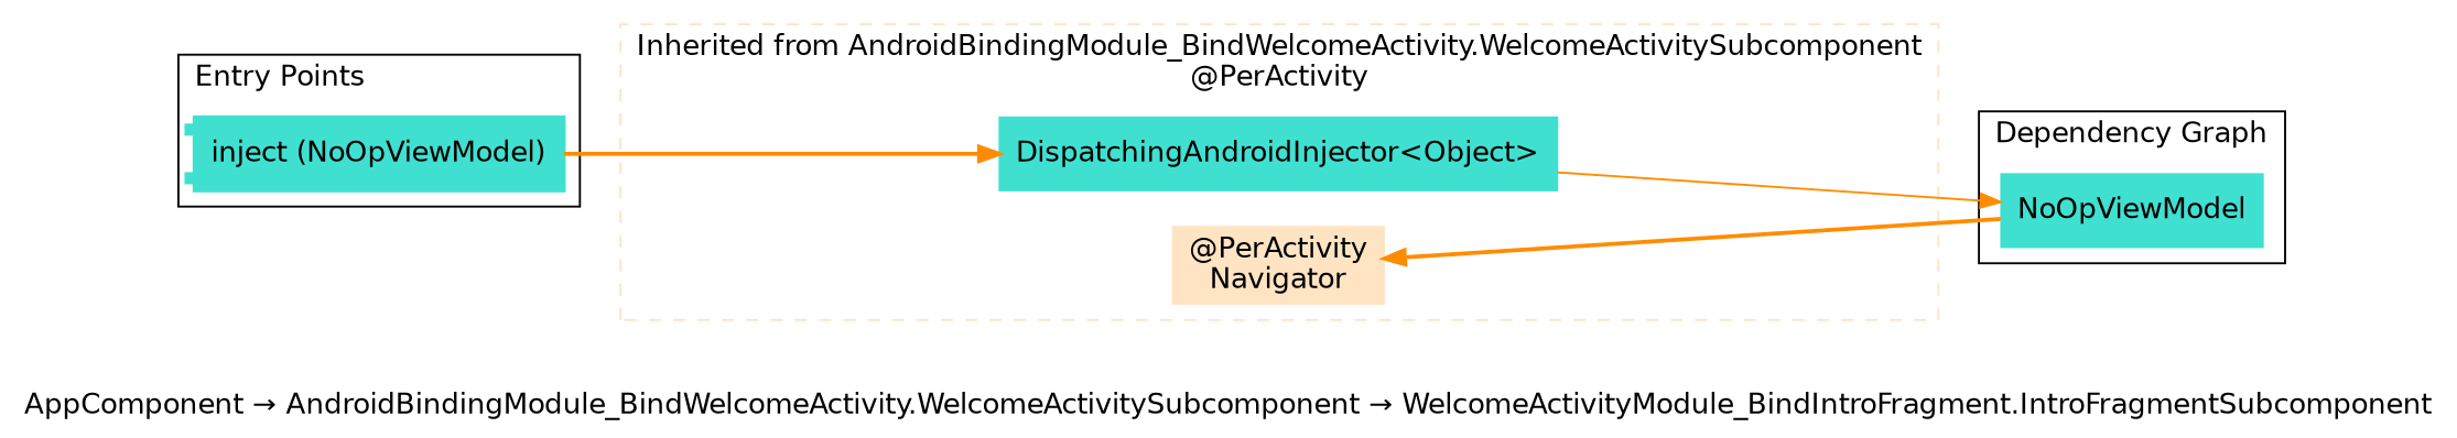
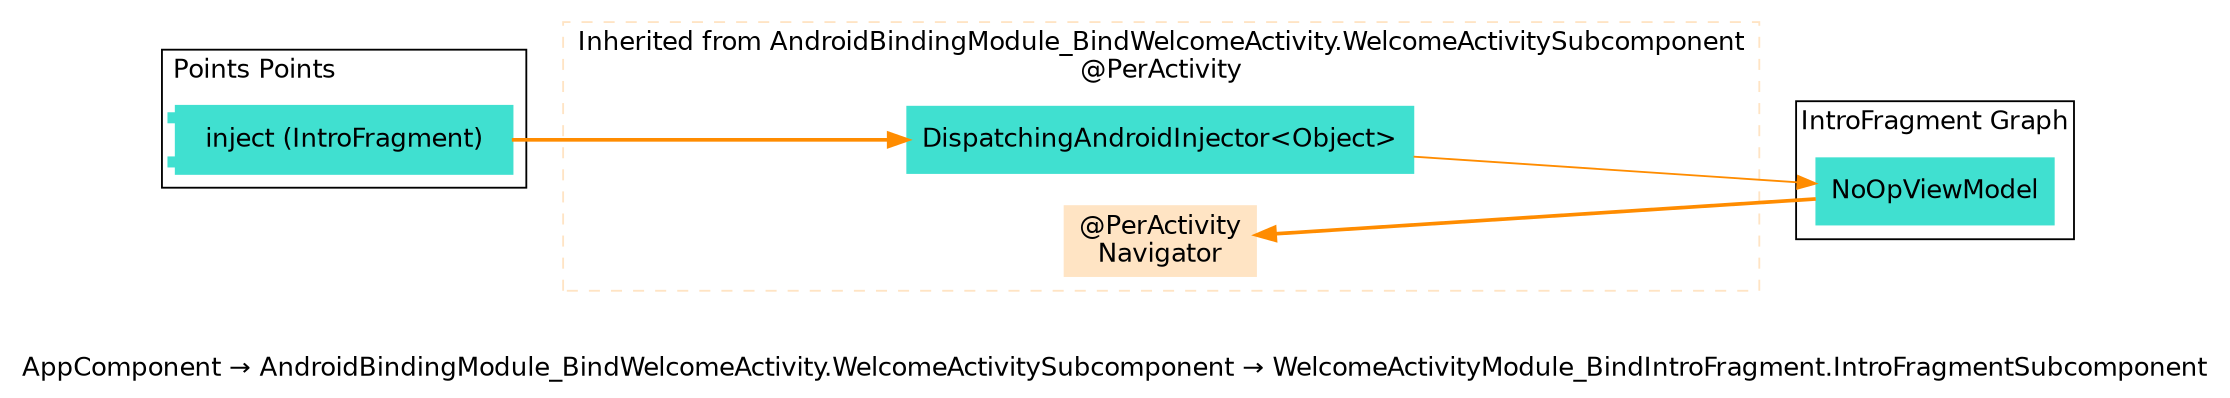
  digraph {
    compound=true
    fontname="DejaVu Sans"
    label="AppComponent → AndroidBindingModule_BindWelcomeActivity.WelcomeActivitySubcomponent → WelcomeActivityModule_BindIntroFragment.IntroFragmentSubcomponent"
    labeljust=l
    rankdir=LR
    node [color=turquoise fontname="DejaVu Sans" shape=rectangle style=filled]
    edge [color=darkorange fontname="DejaVu Sans" style=bold]
    n1 [label="DispatchingAndroidInjector<Object>"]
    n2 [color=bisque label="@PerActivity\nNavigator"]
-   n3 [label="inject (NoOpViewModel)" penwidth=2 shape=component]
+   n3 [label="inject (IntroFragment)" penwidth=2 shape=component]
    n4 [label=NoOpViewModel]
    subgraph cluster_1 {
      color=bisque
      label="Inherited from AndroidBindingModule_BindWelcomeActivity.WelcomeActivitySubcomponent\n@PerActivity"
      labeljust=c
      style=dashed
      n1
      n2
    }
    subgraph cluster_2 {
-     label="Entry Points"
+     label="Points Points"
      n3
    }
    subgraph cluster_3 {
-     label="Dependency Graph"
+     label="IntroFragment Graph"
      n4
    }
    subgraph cluster_4 {
      label=Subcomponents
      shape=folder
    }
    subgraph cluster_5 {
      color=coral
      label="Inherited from WelcomeActivityModule_BindIntroFragment.IntroFragmentSubcomponent\n@PerFragment"
      labeljust=c
      style=dashed
    }
    n1 -> n4 [style=solid]
    n3 -> n1
    n4 -> n2
  }
